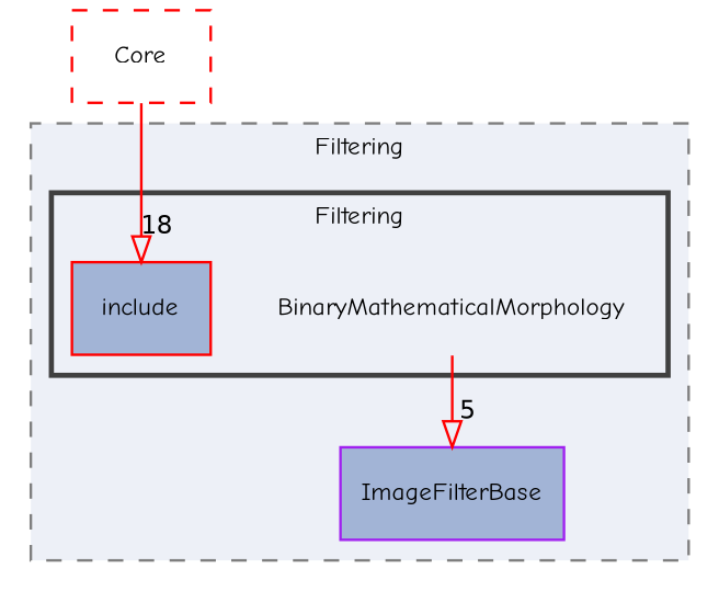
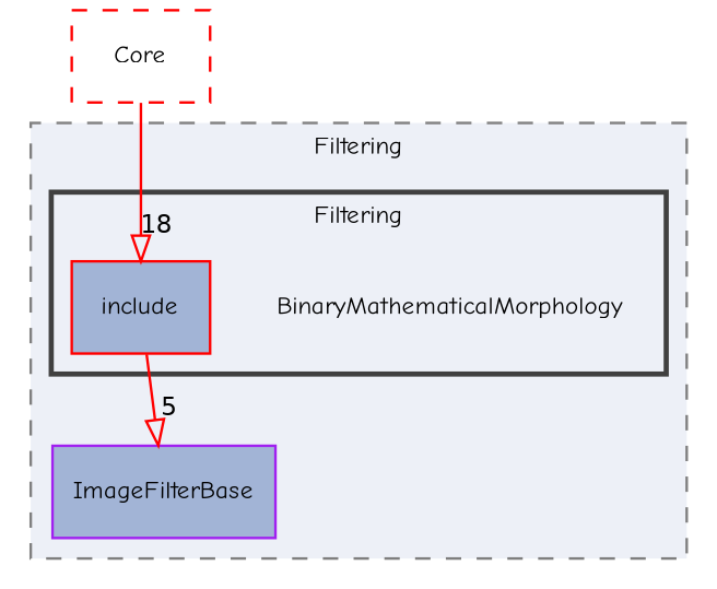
  digraph {
    compound=true
    fontname="Comic Neue"
    node [color=red fontname="Comic Neue" fontsize=10 shape=box fillcolor="#a2b4d6" style="filled,"]
    edge [arrowhead=onormal color=red fontname="Comic Neue" fontsize=10 labeldistance=1.5 labelfontname=Helvetica labelfontsize=10]
    n1 [label=BinaryMathematicalMorphology shape=plaintext fillcolor="" style=""]
    n2 [label=include]
    n3 [color=purple label=ImageFilterBase]
    n4 [fillcolor="#edf0f7" label=Core style="dashed,"]
    subgraph cluster_1 {
      bgcolor="#edf0f7"
      fontsize=10
      label=Filtering
      pencolor=grey50
      style="filled,dashed,"
      n3
      subgraph cluster_2 {
        bgcolor="#edf0f7"
        fontsize=10
        label=Filtering
        pencolor=grey25
        style="filled,bold,"
        n1
        n2
      }
    }
-   n1 -> n3 [headlabel=5]
+   n2 -> n3 [headlabel=5]
    n4 -> n2 [headlabel=18]
  }
